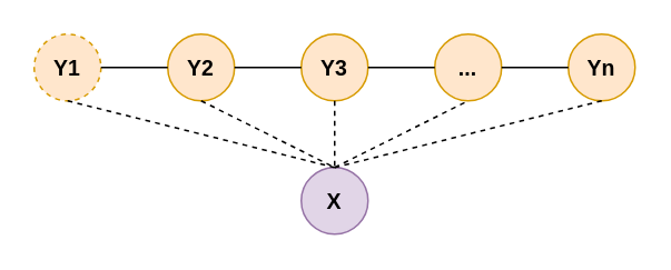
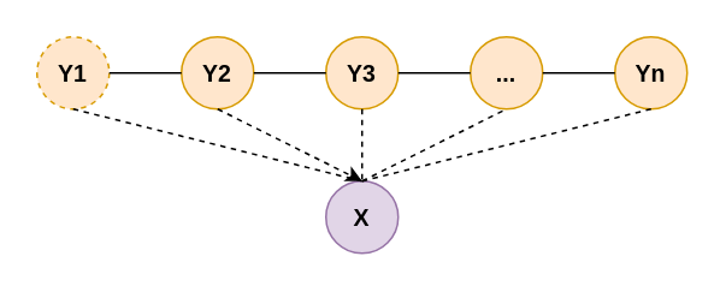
  <mxCell id="0" />
  <mxCell id="1" parent="0" />
  <mxCell id="2" value="Y1" style="ellipse;whiteSpace=wrap;html=1;aspect=fixed;fillColor=#ffe6cc;strokeColor=#d79b00;fontStyle=1;fontSize=13;dashed=1;" vertex="1" parent="1"><mxGeometry x="20" y="20" width="40" height="40" as="geometry" /></mxCell>
  <mxCell id="3" value="Y2" style="ellipse;whiteSpace=wrap;html=1;aspect=fixed;fillColor=#ffe6cc;strokeColor=#d79b00;fontStyle=1;fontSize=13;" vertex="1" parent="1"><mxGeometry x="100" y="20" width="40" height="40" as="geometry" /></mxCell>
  <mxCell id="4" value="Y3" style="ellipse;whiteSpace=wrap;html=1;aspect=fixed;fillColor=#ffe6cc;strokeColor=#d79b00;fontStyle=1;fontSize=13;" vertex="1" parent="1"><mxGeometry x="180" y="20" width="40" height="40" as="geometry" /></mxCell>
  <mxCell id="5" value="..." style="ellipse;whiteSpace=wrap;html=1;aspect=fixed;fillColor=#ffe6cc;strokeColor=#d79b00;fontStyle=1;fontSize=13;" vertex="1" parent="1"><mxGeometry x="260" y="20" width="40" height="40" as="geometry" /></mxCell>
  <mxCell id="6" value="Yn" style="ellipse;whiteSpace=wrap;html=1;aspect=fixed;fillColor=#ffe6cc;strokeColor=#d79b00;fontStyle=1;fontSize=13;" vertex="1" parent="1"><mxGeometry x="340" y="20" width="40" height="40" as="geometry" /></mxCell>
  <mxCell id="7" value="X" style="ellipse;whiteSpace=wrap;html=1;aspect=fixed;fillColor=#e1d5e7;strokeColor=#9673a6;fontStyle=1;fontSize=13;" vertex="1" parent="1"><mxGeometry x="180" y="100" width="40" height="40" as="geometry" /></mxCell>
  <mxCell id="8" value="" style="endArrow=none;html=1;fontSize=13;exitX=1;exitY=0.5;exitDx=0;exitDy=0;entryX=0;entryY=0.5;entryDx=0;entryDy=0;" edge="1" parent="1" source="2" target="3"><mxGeometry width="50" height="50" relative="1" as="geometry"><mxPoint x="370" y="200" as="sourcePoint" /><mxPoint x="420" y="150" as="targetPoint" /></mxGeometry></mxCell>
  <mxCell id="9" value="" style="endArrow=none;html=1;fontSize=13;exitX=1;exitY=0.5;exitDx=0;exitDy=0;entryX=0;entryY=0.5;entryDx=0;entryDy=0;" edge="1" parent="1" source="3" target="4"><mxGeometry width="50" height="50" relative="1" as="geometry"><mxPoint x="70" y="50" as="sourcePoint" /><mxPoint x="110" y="50" as="targetPoint" /></mxGeometry></mxCell>
  <mxCell id="10" value="" style="endArrow=none;html=1;fontSize=13;exitX=1;exitY=0.5;exitDx=0;exitDy=0;" edge="1" parent="1" source="4" target="5"><mxGeometry width="50" height="50" relative="1" as="geometry"><mxPoint x="80" y="60" as="sourcePoint" /><mxPoint x="120" y="60" as="targetPoint" /></mxGeometry></mxCell>
  <mxCell id="11" value="" style="endArrow=none;html=1;fontSize=13;exitX=1;exitY=0.5;exitDx=0;exitDy=0;entryX=0;entryY=0.5;entryDx=0;entryDy=0;" edge="1" parent="1" source="5" target="6"><mxGeometry width="50" height="50" relative="1" as="geometry"><mxPoint x="90" y="70" as="sourcePoint" /><mxPoint x="130" y="70" as="targetPoint" /></mxGeometry></mxCell>
  <mxCell id="12" value="" style="endArrow=none;html=1;fontSize=13;exitX=0.5;exitY=1;exitDx=0;exitDy=0;entryX=0.5;entryY=0;entryDx=0;entryDy=0;dashed=1;" edge="1" parent="1" source="2" target="7"><mxGeometry width="50" height="50" relative="1" as="geometry"><mxPoint x="100" y="80" as="sourcePoint" /><mxPoint x="140" y="80" as="targetPoint" /></mxGeometry></mxCell>
- <mxCell id="13" value="" style="endArrow=none;html=1;fontSize=13;exitX=0.5;exitY=1;exitDx=0;exitDy=0;entryX=0.5;entryY=0;entryDx=0;entryDy=0;dashed=1;" edge="1" parent="1" source="3" target="7"><mxGeometry width="50" height="50" relative="1" as="geometry"><mxPoint x="110" y="90" as="sourcePoint" /><mxPoint x="150" y="90" as="targetPoint" /></mxGeometry></mxCell>
+ <mxCell id="13" value="" style="endArrow=classic;html=1;fontSize=13;exitX=0.5;exitY=1;exitDx=0;exitDy=0;entryX=0.5;entryY=0;entryDx=0;entryDy=0;dashed=1;" edge="1" parent="1" source="3" target="7"><mxGeometry width="50" height="50" relative="1" as="geometry"><mxPoint x="110" y="90" as="sourcePoint" /><mxPoint x="150" y="90" as="targetPoint" /></mxGeometry></mxCell>
  <mxCell id="14" value="" style="endArrow=none;html=1;fontSize=13;exitX=0.5;exitY=1;exitDx=0;exitDy=0;dashed=1;" edge="1" parent="1" source="4"><mxGeometry width="50" height="50" relative="1" as="geometry"><mxPoint x="120" y="100" as="sourcePoint" /><mxPoint x="200" y="100" as="targetPoint" /></mxGeometry></mxCell>
  <mxCell id="15" value="" style="endArrow=none;html=1;fontSize=13;exitX=0.5;exitY=0;exitDx=0;exitDy=0;entryX=0.5;entryY=1;entryDx=0;entryDy=0;dashed=1;" edge="1" parent="1" source="7" target="5"><mxGeometry width="50" height="50" relative="1" as="geometry"><mxPoint x="130" y="110" as="sourcePoint" /><mxPoint x="170" y="110" as="targetPoint" /></mxGeometry></mxCell>
  <mxCell id="16" value="" style="endArrow=none;html=1;fontSize=13;entryX=0.5;entryY=1;entryDx=0;entryDy=0;dashed=1;" edge="1" parent="1" target="6"><mxGeometry width="50" height="50" relative="1" as="geometry"><mxPoint x="200" y="100" as="sourcePoint" /><mxPoint x="180" y="120" as="targetPoint" /></mxGeometry></mxCell>
